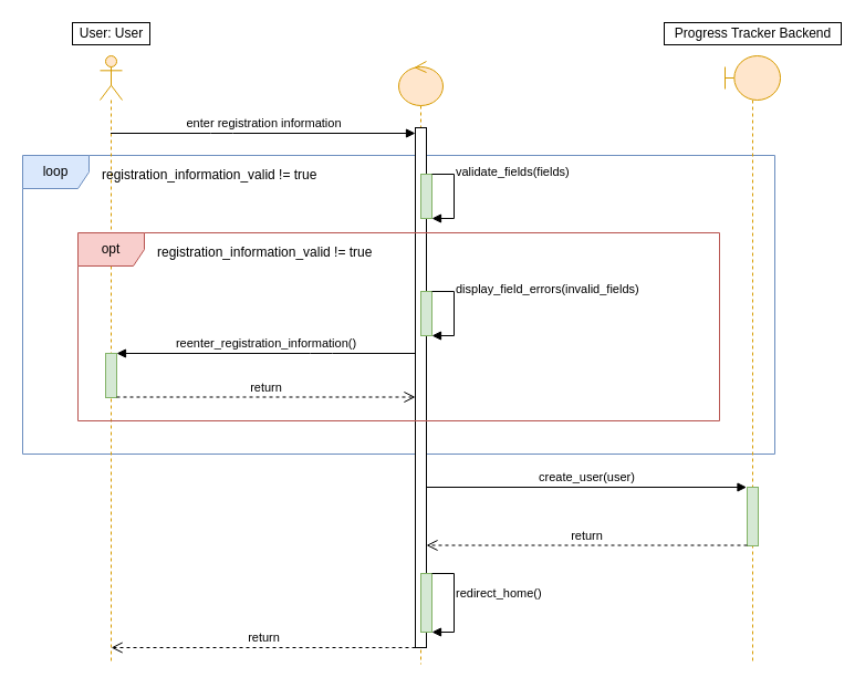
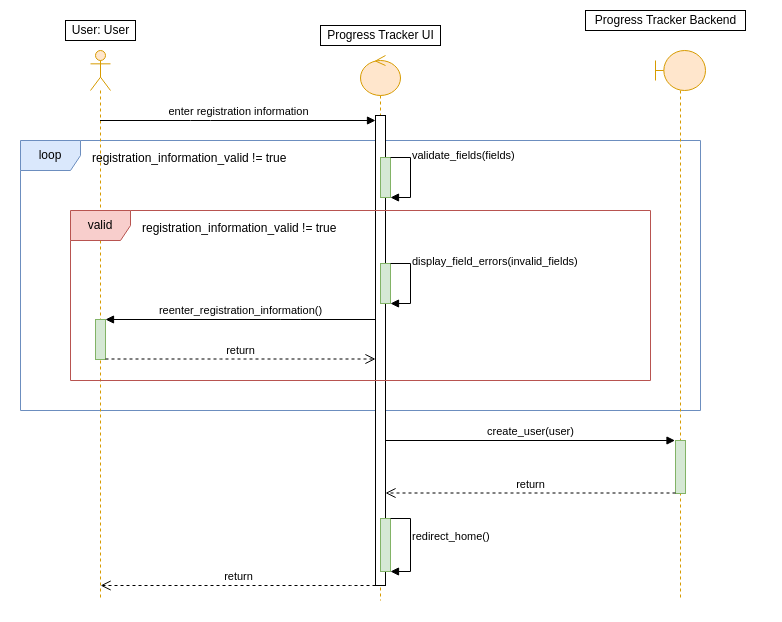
  <mxCell id="0" />
  <mxCell id="1" parent="0" />
  <mxCell id="2" value="loop" style="shape=umlFrame;whiteSpace=wrap;html=1;labelBackgroundColor=none;strokeColor=#6c8ebf;fillColor=#dae8fc;" parent="1" vertex="1"><mxGeometry x="20" y="140" width="680" height="270" as="geometry" /></mxCell>
  <mxCell id="3" value="" style="shape=umlLifeline;participant=umlActor;perimeter=lifelinePerimeter;whiteSpace=wrap;html=1;container=1;collapsible=0;recursiveResize=0;verticalAlign=top;spacingTop=36;labelBackgroundColor=none;outlineConnect=0;strokeColor=#d79b00;fillColor=#ffe6cc;" parent="1" vertex="1"><mxGeometry x="90" y="50" width="20" height="550" as="geometry" /></mxCell>
  <mxCell id="4" value="User: User" style="text;html=1;resizable=0;points=[];autosize=1;align=center;verticalAlign=top;spacingTop=-4;fontColor=#000000;labelBackgroundColor=none;strokeColor=#000000;" parent="1" vertex="1"><mxGeometry x="65" y="20" width="70" height="20" as="geometry" /></mxCell>
  <mxCell id="5" value="" style="shape=umlLifeline;participant=umlControl;perimeter=lifelinePerimeter;whiteSpace=wrap;html=1;container=1;collapsible=0;recursiveResize=0;verticalAlign=top;spacingTop=36;labelBackgroundColor=none;outlineConnect=0;strokeColor=#d79b00;fillColor=#ffe6cc;" parent="1" vertex="1"><mxGeometry x="360" y="55" width="40" height="545" as="geometry" /></mxCell>
  <mxCell id="6" value="" style="html=1;points=[];perimeter=orthogonalPerimeter;labelBackgroundColor=none;strokeColor=#000000;fontColor=#000000;" parent="5" vertex="1"><mxGeometry x="15" y="60" width="10" height="470" as="geometry" /></mxCell>
  <mxCell id="7" value="" style="html=1;points=[];perimeter=orthogonalPerimeter;labelBackgroundColor=none;strokeColor=#82b366;fillColor=#d5e8d4;" parent="5" vertex="1"><mxGeometry x="20" y="463" width="10" height="53" as="geometry" /></mxCell>
  <mxCell id="8" value="redirect_home()" style="html=1;verticalAlign=bottom;endArrow=block;fontColor=#000000;align=left;rounded=0;labelBackgroundColor=none;strokeColor=#000000;" parent="5" source="7" target="7" edge="1"><mxGeometry width="80" relative="1" as="geometry"><mxPoint x="40" y="463" as="sourcePoint" /><mxPoint x="120" y="463" as="targetPoint" /><Array as="points"><mxPoint x="50" y="463" /></Array></mxGeometry></mxCell>
  <mxCell id="9" value="" style="html=1;points=[];perimeter=orthogonalPerimeter;labelBackgroundColor=none;strokeColor=#82b366;fillColor=#d5e8d4;" vertex="1" parent="5"><mxGeometry x="20" y="102" width="10" height="40" as="geometry" /></mxCell>
  <mxCell id="10" value="validate_fields(fields)" style="html=1;verticalAlign=bottom;endArrow=block;fontColor=#000000;align=left;rounded=0;labelBackgroundColor=none;strokeColor=#000000;" edge="1" parent="5" source="9" target="9"><mxGeometry x="-0.333" width="80" relative="1" as="geometry"><mxPoint x="40" y="102" as="sourcePoint" /><mxPoint x="120" y="102" as="targetPoint" /><Array as="points"><mxPoint x="50" y="102" /></Array><mxPoint as="offset" /></mxGeometry></mxCell>
+ <mxCell id="11" value="Progress Tracker UI" style="text;html=1;resizable=0;points=[];autosize=1;align=center;verticalAlign=top;spacingTop=-4;fontColor=#000000;labelBackgroundColor=none;strokeColor=#000000;" parent="1" vertex="1"><mxGeometry x="320" y="25" width="120" height="20" as="geometry" /></mxCell>
  <mxCell id="12" value="" style="shape=umlLifeline;participant=umlBoundary;perimeter=lifelinePerimeter;whiteSpace=wrap;html=1;container=1;collapsible=0;recursiveResize=0;verticalAlign=top;spacingTop=36;labelBackgroundColor=none;outlineConnect=0;strokeColor=#d79b00;fillColor=#ffe6cc;" parent="1" vertex="1"><mxGeometry x="655" y="50" width="50" height="550" as="geometry" /></mxCell>
  <mxCell id="13" value="" style="html=1;points=[];perimeter=orthogonalPerimeter;labelBackgroundColor=none;strokeColor=#82b366;fillColor=#d5e8d4;" vertex="1" parent="12"><mxGeometry x="20" y="390" width="10" height="53" as="geometry" /></mxCell>
- <mxCell id="14" value="Progress Tracker Backend" style="text;html=1;resizable=0;points=[];autosize=1;align=center;verticalAlign=top;spacingTop=-4;fontColor=#000000;labelBackgroundColor=none;strokeColor=#000000;" parent="1" vertex="1"><mxGeometry x="600" y="20" width="160" height="20" as="geometry" /></mxCell>
+ <mxCell id="14" value="Progress Tracker Backend" style="text;html=1;resizable=0;points=[];autosize=1;align=center;verticalAlign=top;spacingTop=-4;fontColor=#000000;labelBackgroundColor=none;strokeColor=#000000;" parent="1" vertex="1"><mxGeometry x="585" y="10" width="160" height="20" as="geometry" /></mxCell>
  <mxCell id="15" value="enter registration information" style="html=1;verticalAlign=bottom;endArrow=block;fontColor=#000000;labelBackgroundColor=none;strokeColor=#000000;" parent="1" source="3" target="6" edge="1"><mxGeometry width="80" relative="1" as="geometry"><mxPoint x="100" y="130" as="sourcePoint" /><mxPoint x="360" y="120" as="targetPoint" /><Array as="points"><mxPoint x="200" y="120" /></Array></mxGeometry></mxCell>
  <mxCell id="16" value="return" style="html=1;verticalAlign=bottom;endArrow=open;dashed=1;endSize=8;fontColor=#000000;labelBackgroundColor=none;strokeColor=#000000;" parent="1" edge="1"><mxGeometry relative="1" as="geometry"><mxPoint x="375" y="585" as="sourcePoint" /><mxPoint x="100.1" y="585" as="targetPoint" /><Array as="points"><mxPoint x="340" y="585" /></Array></mxGeometry></mxCell>
  <mxCell id="17" value="&lt;br&gt;registration_information_valid != true" style="text;html=1;strokeColor=none;fillColor=none;align=left;verticalAlign=middle;whiteSpace=wrap;rounded=0;labelBackgroundColor=none;fontColor=#000000;" parent="1" vertex="1"><mxGeometry x="90" y="140" width="280" height="20" as="geometry" /></mxCell>
- <mxCell id="18" value="opt" style="shape=umlFrame;whiteSpace=wrap;html=1;labelBackgroundColor=none;strokeColor=#b85450;fillColor=#f8cecc;" vertex="1" parent="1"><mxGeometry x="70" y="210" width="580" height="170" as="geometry" /></mxCell>
+ <mxCell id="18" value="valid" style="shape=umlFrame;whiteSpace=wrap;html=1;labelBackgroundColor=none;strokeColor=#b85450;fillColor=#f8cecc;" vertex="1" parent="1"><mxGeometry x="70" y="210" width="580" height="170" as="geometry" /></mxCell>
  <mxCell id="19" value="&lt;br&gt;registration_information_valid != true" style="text;html=1;strokeColor=none;fillColor=none;align=left;verticalAlign=middle;whiteSpace=wrap;rounded=0;labelBackgroundColor=none;fontColor=#000000;" vertex="1" parent="1"><mxGeometry x="140" y="210" width="230" height="20" as="geometry" /></mxCell>
  <mxCell id="20" value="" style="html=1;points=[];perimeter=orthogonalPerimeter;labelBackgroundColor=none;strokeColor=#82b366;fillColor=#d5e8d4;" vertex="1" parent="1"><mxGeometry x="380" y="263" width="10" height="40" as="geometry" /></mxCell>
  <mxCell id="21" value="display_field_errors(invalid_fields)" style="html=1;verticalAlign=bottom;endArrow=block;fontColor=#000000;align=left;rounded=0;labelBackgroundColor=none;strokeColor=#000000;" edge="1" parent="1" source="20" target="20"><mxGeometry x="-0.333" width="80" relative="1" as="geometry"><mxPoint x="40" y="128" as="sourcePoint" /><mxPoint x="120" y="128" as="targetPoint" /><Array as="points"><mxPoint x="410" y="263" /></Array><mxPoint as="offset" /></mxGeometry></mxCell>
  <mxCell id="22" value="" style="html=1;points=[];perimeter=orthogonalPerimeter;labelBackgroundColor=none;strokeColor=#82b366;fillColor=#d5e8d4;" vertex="1" parent="1"><mxGeometry x="95" y="319" width="10" height="40" as="geometry" /></mxCell>
  <mxCell id="23" value="reenter_registration_information()" style="html=1;verticalAlign=bottom;endArrow=block;" edge="1" parent="1" target="22"><mxGeometry width="80" relative="1" as="geometry"><mxPoint x="375" y="319" as="sourcePoint" /><mxPoint x="320" y="329" as="targetPoint" /><Array as="points"><mxPoint x="290" y="319" /></Array></mxGeometry></mxCell>
  <mxCell id="24" value="return" style="html=1;verticalAlign=bottom;endArrow=open;dashed=1;endSize=8;fontColor=#000000;labelBackgroundColor=none;strokeColor=#000000;" edge="1" parent="1"><mxGeometry relative="1" as="geometry"><mxPoint x="105" y="358.5" as="sourcePoint" /><mxPoint x="375" y="358.5" as="targetPoint" /><Array as="points"><mxPoint x="210" y="358.5" /><mxPoint x="335" y="358.5" /></Array></mxGeometry></mxCell>
  <mxCell id="25" value="create_user(user)" style="html=1;verticalAlign=bottom;endArrow=block;" edge="1" parent="1" source="6"><mxGeometry width="80" relative="1" as="geometry"><mxPoint x="400" y="440" as="sourcePoint" /><mxPoint x="674.5" y="440" as="targetPoint" /></mxGeometry></mxCell>
  <mxCell id="26" value="return" style="html=1;verticalAlign=bottom;endArrow=open;dashed=1;endSize=8;" edge="1" parent="1"><mxGeometry relative="1" as="geometry"><mxPoint x="675" y="492.5" as="sourcePoint" /><mxPoint x="385" y="492.5" as="targetPoint" /></mxGeometry></mxCell>
